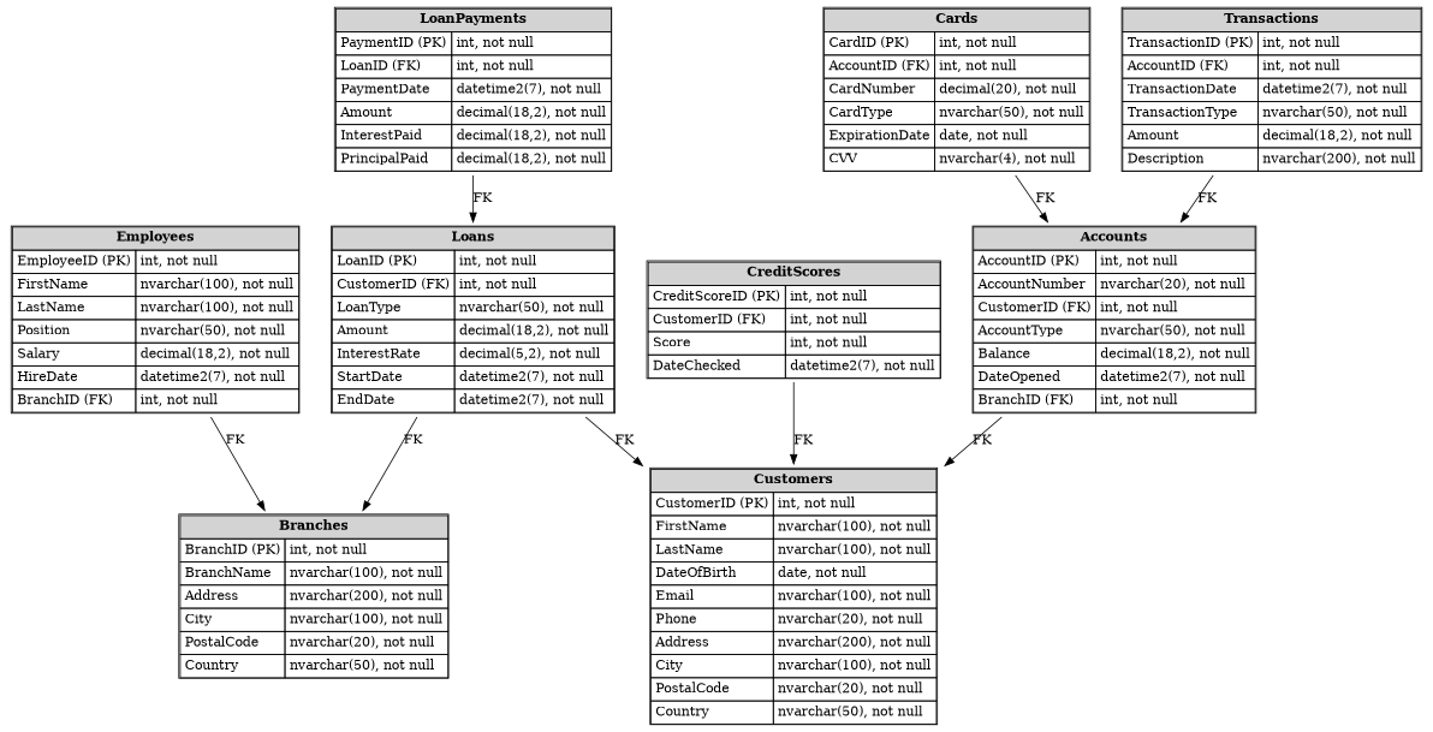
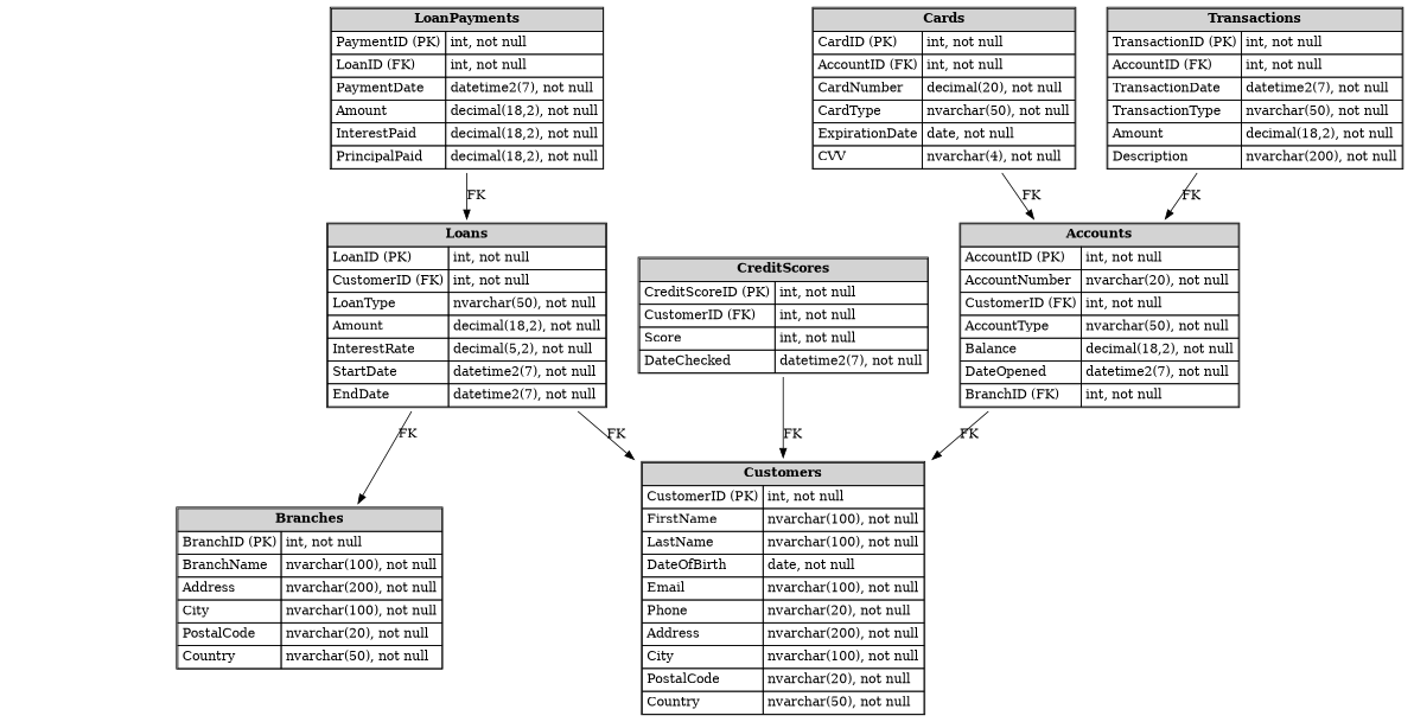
  digraph {
    rankdir=TB
    node [shape=plaintext]
    n1 [label=<         <table border="1" cellborder="1" cellspacing="0" cellpadding="4">             <tr><td colspan="2" bgcolor="lightgrey"><b>Customers</b></td></tr>             <tr><td align="left">CustomerID (PK)</td><td align="left">int, not null</td></tr>             <tr><td align="left">FirstName</td><td align="left">nvarchar(100), not null</td></tr>             <tr><td align="left">LastName</td><td align="left">nvarchar(100), not null</td></tr>             <tr><td align="left">DateOfBirth</td><td align="left">date, not null</td></tr>             <tr><td align="left">Email</td><td align="left">nvarchar(100), not null</td></tr>             <tr><td align="left">Phone</td><td align="left">nvarchar(20), not null</td></tr>             <tr><td align="left">Address</td><td align="left">nvarchar(200), not null</td></tr>             <tr><td align="left">City</td><td align="left">nvarchar(100), not null</td></tr>             <tr><td align="left">PostalCode</td><td align="left">nvarchar(20), not null</td></tr>             <tr><td align="left">Country</td><td align="left">nvarchar(50), not null</td></tr>         </table>     >]
    n2 [label=<         <table border="1" cellborder="1" cellspacing="0" cellpadding="4">             <tr><td colspan="2" bgcolor="lightgrey"><b>Accounts</b></td></tr>             <tr><td align="left">AccountID (PK)</td><td align="left">int, not null</td></tr>             <tr><td align="left">AccountNumber</td><td align="left">nvarchar(20), not null</td></tr>             <tr><td align="left">CustomerID (FK)</td><td align="left">int, not null</td></tr>             <tr><td align="left">AccountType</td><td align="left">nvarchar(50), not null</td></tr>             <tr><td align="left">Balance</td><td align="left">decimal(18,2), not null</td></tr>             <tr><td align="left">DateOpened</td><td align="left">datetime2(7), not null</td></tr>             <tr><td align="left">BranchID (FK)</td><td align="left">int, not null</td></tr>         </table>     >]
    n3 [label=<         <table border="1" cellborder="1" cellspacing="0" cellpadding="4">             <tr><td colspan="2" bgcolor="lightgrey"><b>Branches</b></td></tr>             <tr><td align="left">BranchID (PK)</td><td align="left">int, not null</td></tr>             <tr><td align="left">BranchName</td><td align="left">nvarchar(100), not null</td></tr>             <tr><td align="left">Address</td><td align="left">nvarchar(200), not null</td></tr>             <tr><td align="left">City</td><td align="left">nvarchar(100), not null</td></tr>             <tr><td align="left">PostalCode</td><td align="left">nvarchar(20), not null</td></tr>             <tr><td align="left">Country</td><td align="left">nvarchar(50), not null</td></tr>         </table>     >]
    n4 [label=<         <table border="1" cellborder="1" cellspacing="0" cellpadding="4">             <tr><td colspan="2" bgcolor="lightgrey"><b>Transactions</b></td></tr>             <tr><td align="left">TransactionID (PK)</td><td align="left">int, not null</td></tr>             <tr><td align="left">AccountID (FK)</td><td align="left">int, not null</td></tr>             <tr><td align="left">TransactionDate</td><td align="left">datetime2(7), not null</td></tr>             <tr><td align="left">TransactionType</td><td align="left">nvarchar(50), not null</td></tr>             <tr><td align="left">Amount</td><td align="left">decimal(18,2), not null</td></tr>             <tr><td align="left">Description</td><td align="left">nvarchar(200), not null</td></tr>         </table>     >]
    n5 [label=<         <table border="1" cellborder="1" cellspacing="0" cellpadding="4">             <tr><td colspan="2" bgcolor="lightgrey"><b>Loans</b></td></tr>             <tr><td align="left">LoanID (PK)</td><td align="left">int, not null</td></tr>             <tr><td align="left">CustomerID (FK)</td><td align="left">int, not null</td></tr>             <tr><td align="left">LoanType</td><td align="left">nvarchar(50), not null</td></tr>             <tr><td align="left">Amount</td><td align="left">decimal(18,2), not null</td></tr>             <tr><td align="left">InterestRate</td><td align="left">decimal(5,2), not null</td></tr>             <tr><td align="left">StartDate</td><td align="left">datetime2(7), not null</td></tr>             <tr><td align="left">EndDate</td><td align="left">datetime2(7), not null</td></tr>         </table>     >]
    n6 [label=<         <table border="1" cellborder="1" cellspacing="0" cellpadding="4">             <tr><td colspan="2" bgcolor="lightgrey"><b>LoanPayments</b></td></tr>             <tr><td align="left">PaymentID (PK)</td><td align="left">int, not null</td></tr>             <tr><td align="left">LoanID (FK)</td><td align="left">int, not null</td></tr>             <tr><td align="left">PaymentDate</td><td align="left">datetime2(7), not null</td></tr>             <tr><td align="left">Amount</td><td align="left">decimal(18,2), not null</td></tr>             <tr><td align="left">InterestPaid</td><td align="left">decimal(18,2), not null</td></tr>             <tr><td align="left">PrincipalPaid</td><td align="left">decimal(18,2), not null</td></tr>         </table>     >]
-   n7 [label=<         <table border="1" cellborder="1" cellspacing="0" cellpadding="4">             <tr><td colspan="2" bgcolor="lightgrey"><b>Employees</b></td></tr>             <tr><td align="left">EmployeeID (PK)</td><td align="left">int, not null</td></tr>             <tr><td align="left">FirstName</td><td align="left">nvarchar(100), not null</td></tr>             <tr><td align="left">LastName</td><td align="left">nvarchar(100), not null</td></tr>             <tr><td align="left">Position</td><td align="left">nvarchar(50), not null</td></tr>             <tr><td align="left">Salary</td><td align="left">decimal(18,2), not null</td></tr>             <tr><td align="left">HireDate</td><td align="left">datetime2(7), not null</td></tr>             <tr><td align="left">BranchID (FK)</td><td align="left">int, not null</td></tr>         </table>     >]
    n8 [label=<         <table border="1" cellborder="1" cellspacing="0" cellpadding="4">             <tr><td colspan="2" bgcolor="lightgrey"><b>Cards</b></td></tr>             <tr><td align="left">CardID (PK)</td><td align="left">int, not null</td></tr>             <tr><td align="left">AccountID (FK)</td><td align="left">int, not null</td></tr>             <tr><td align="left">CardNumber</td><td align="left">decimal(20), not null</td></tr>             <tr><td align="left">CardType</td><td align="left">nvarchar(50), not null</td></tr>             <tr><td align="left">ExpirationDate</td><td align="left">date, not null</td></tr>             <tr><td align="left">CVV</td><td align="left">nvarchar(4), not null</td></tr>         </table>     >]
    n9 [label=<         <table border="1" cellborder="1" cellspacing="0" cellpadding="4">             <tr><td colspan="2" bgcolor="lightgrey"><b>CreditScores</b></td></tr>             <tr><td align="left">CreditScoreID (PK)</td><td align="left">int, not null</td></tr>             <tr><td align="left">CustomerID (FK)</td><td align="left">int, not null</td></tr>             <tr><td align="left">Score</td><td align="left">int, not null</td></tr>             <tr><td align="left">DateChecked</td><td align="left">datetime2(7), not null</td></tr>         </table>     >]
    n2 -> n1 [label=FK]
    n4 -> n2 [label=FK]
    n5 -> n1 [label=FK]
    n5 -> n3 [label=FK]
    n6 -> n5 [label=FK]
-   n7 -> n3 [label=FK]
    n8 -> n2 [label=FK]
    n9 -> n1 [label=FK]
  }
